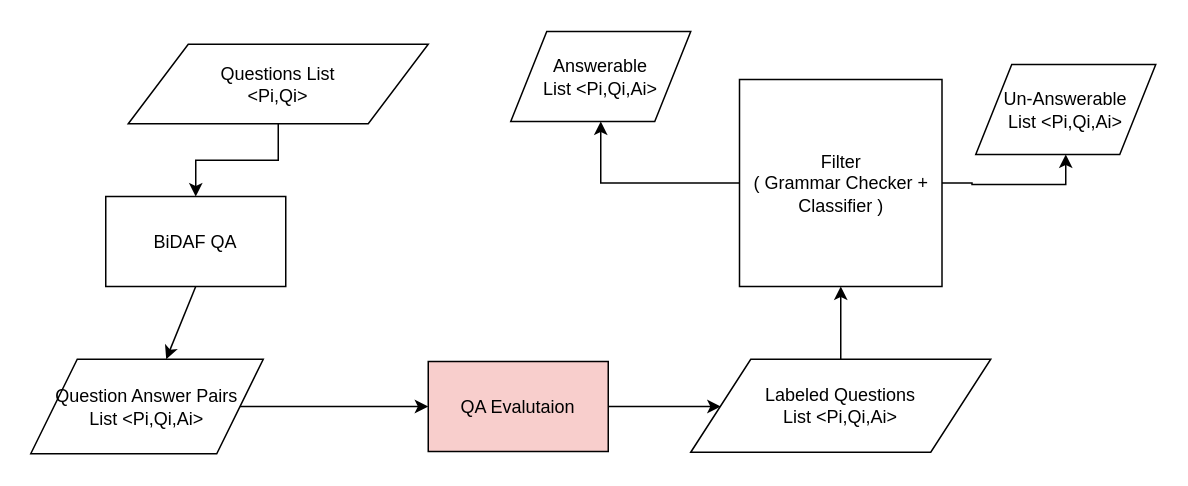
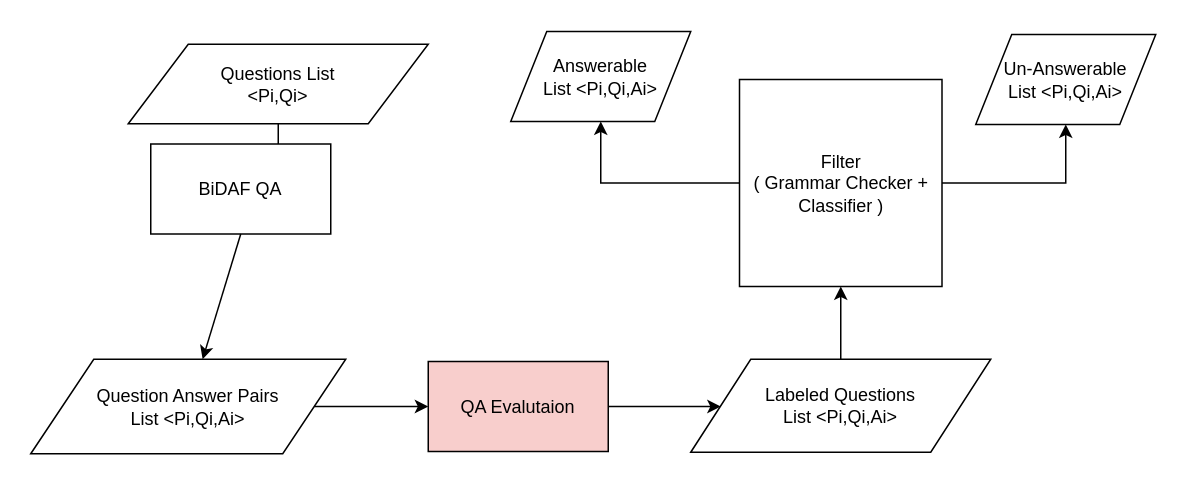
  <mxCell id="0" />
  <mxCell id="1" parent="0" />
  <mxCell id="2" style="edgeStyle=orthogonalEdgeStyle;rounded=0;orthogonalLoop=1;jettySize=auto;html=1;" edge="1" parent="1" source="3" target="4"><mxGeometry relative="1" as="geometry" /></mxCell>
  <mxCell id="3" value="Questions List &lt;br&gt;&amp;lt;Pi,Qi&amp;gt;" style="shape=parallelogram;perimeter=parallelogramPerimeter;whiteSpace=wrap;html=1;" parent="1" vertex="1"><mxGeometry x="85" y="29" width="200" height="53" as="geometry" /></mxCell>
- <mxCell id="4" value="BiDAF QA" style="rounded=0;whiteSpace=wrap;html=1;" parent="1" vertex="1"><mxGeometry x="70" y="130.5" width="120" height="60" as="geometry" /></mxCell>
+ <mxCell id="4" value="BiDAF QA" style="rounded=0;whiteSpace=wrap;html=1;" parent="1" vertex="1"><mxGeometry x="100" y="95.5" width="120" height="60" as="geometry" /></mxCell>
  <mxCell id="5" style="edgeStyle=orthogonalEdgeStyle;rounded=0;orthogonalLoop=1;jettySize=auto;html=1;" edge="1" parent="1" source="6" target="14"><mxGeometry relative="1" as="geometry" /></mxCell>
- <mxCell id="6" value="Question Answer Pairs&lt;br&gt;List &amp;lt;Pi,Qi,Ai&amp;gt;" style="shape=parallelogram;perimeter=parallelogramPerimeter;whiteSpace=wrap;html=1;" parent="1" vertex="1"><mxGeometry x="20" y="239" width="155" height="63" as="geometry" /></mxCell>
+ <mxCell id="6" value="Question Answer Pairs&lt;br&gt;List &amp;lt;Pi,Qi,Ai&amp;gt;" style="shape=parallelogram;perimeter=parallelogramPerimeter;whiteSpace=wrap;html=1;" parent="1" vertex="1"><mxGeometry x="20" y="239" width="210" height="63" as="geometry" /></mxCell>
  <mxCell id="7" style="edgeStyle=orthogonalEdgeStyle;rounded=0;orthogonalLoop=1;jettySize=auto;html=1;entryX=0.5;entryY=1;entryDx=0;entryDy=0;" edge="1" parent="1" source="9" target="11"><mxGeometry relative="1" as="geometry" /></mxCell>
  <mxCell id="8" style="edgeStyle=orthogonalEdgeStyle;rounded=0;orthogonalLoop=1;jettySize=auto;html=1;entryX=0.5;entryY=1;entryDx=0;entryDy=0;" edge="1" parent="1" source="9" target="12"><mxGeometry relative="1" as="geometry" /></mxCell>
  <mxCell id="9" value="Filter&lt;br&gt;( Grammar Checker + Classifier )" style="whiteSpace=wrap;html=1;rounded=0;" parent="1" vertex="1"><mxGeometry x="492.5" y="52.5" width="135" height="138" as="geometry" /></mxCell>
  <mxCell id="10" value="" style="endArrow=classic;html=1;exitX=0.5;exitY=1;exitDx=0;exitDy=0;" parent="1" source="4" target="6" edge="1"><mxGeometry width="50" height="50" relative="1" as="geometry"><mxPoint x="170" y="139" as="sourcePoint" /><mxPoint x="230" y="139" as="targetPoint" /></mxGeometry></mxCell>
  <mxCell id="11" value="Answerable&lt;br&gt;List &amp;lt;Pi,Qi,Ai&amp;gt;" style="shape=parallelogram;perimeter=parallelogramPerimeter;whiteSpace=wrap;html=1;" parent="1" vertex="1"><mxGeometry x="340" y="20.5" width="120" height="60" as="geometry" /></mxCell>
- <mxCell id="12" value="Un-Answerable&lt;br&gt;List &amp;lt;Pi,Qi,Ai&amp;gt;" style="shape=parallelogram;perimeter=parallelogramPerimeter;whiteSpace=wrap;html=1;" parent="1" vertex="1"><mxGeometry x="650" y="42.5" width="120" height="60" as="geometry" /></mxCell>
+ <mxCell id="12" value="Un-Answerable&lt;br&gt;List &amp;lt;Pi,Qi,Ai&amp;gt;" style="shape=parallelogram;perimeter=parallelogramPerimeter;whiteSpace=wrap;html=1;" parent="1" vertex="1"><mxGeometry x="650" y="22.5" width="120" height="60" as="geometry" /></mxCell>
  <mxCell id="13" style="edgeStyle=orthogonalEdgeStyle;rounded=0;orthogonalLoop=1;jettySize=auto;html=1;" edge="1" parent="1" source="14"><mxGeometry relative="1" as="geometry"><mxPoint x="480" y="270.5" as="targetPoint" /></mxGeometry></mxCell>
  <mxCell id="14" value="QA Evalutaion" style="rounded=0;whiteSpace=wrap;html=1;fillColor=#f8cecc;" vertex="1" parent="1"><mxGeometry x="285" y="240.5" width="120" height="60" as="geometry" /></mxCell>
  <mxCell id="15" style="edgeStyle=orthogonalEdgeStyle;rounded=0;orthogonalLoop=1;jettySize=auto;html=1;entryX=0.5;entryY=1;entryDx=0;entryDy=0;" edge="1" parent="1" source="16" target="9"><mxGeometry relative="1" as="geometry" /></mxCell>
  <mxCell id="16" value="Labeled Questions&lt;br&gt;List &amp;lt;Pi,Qi,Ai&amp;gt;" style="shape=parallelogram;perimeter=parallelogramPerimeter;whiteSpace=wrap;html=1;" vertex="1" parent="1"><mxGeometry x="460" y="239" width="200" height="62" as="geometry" /></mxCell>
